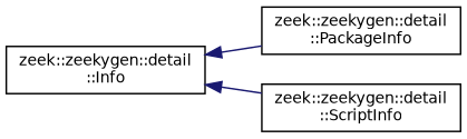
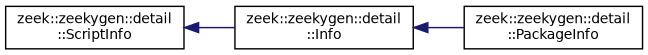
  digraph {
    rankdir=LR
    node [color=black fillcolor=white fontname=Helvetica fontsize=10 shape=record style=filled]
    edge [color=midnightblue dir=back fontname=Helvetica fontsize=10 labelfontname=Helvetica labelfontsize=10 style=solid]
    n1 [height=0.2 label="zeek::zeekygen::detail\l::Info" width=0.4]
    n2 [height=0.2 label="zeek::zeekygen::detail\l::PackageInfo" width=0.4]
    n3 [height=0.2 label="zeek::zeekygen::detail\l::ScriptInfo" width=0.4]
    n1 -> n2
-   n1 -> n3
+   n3 -> n1
  }
